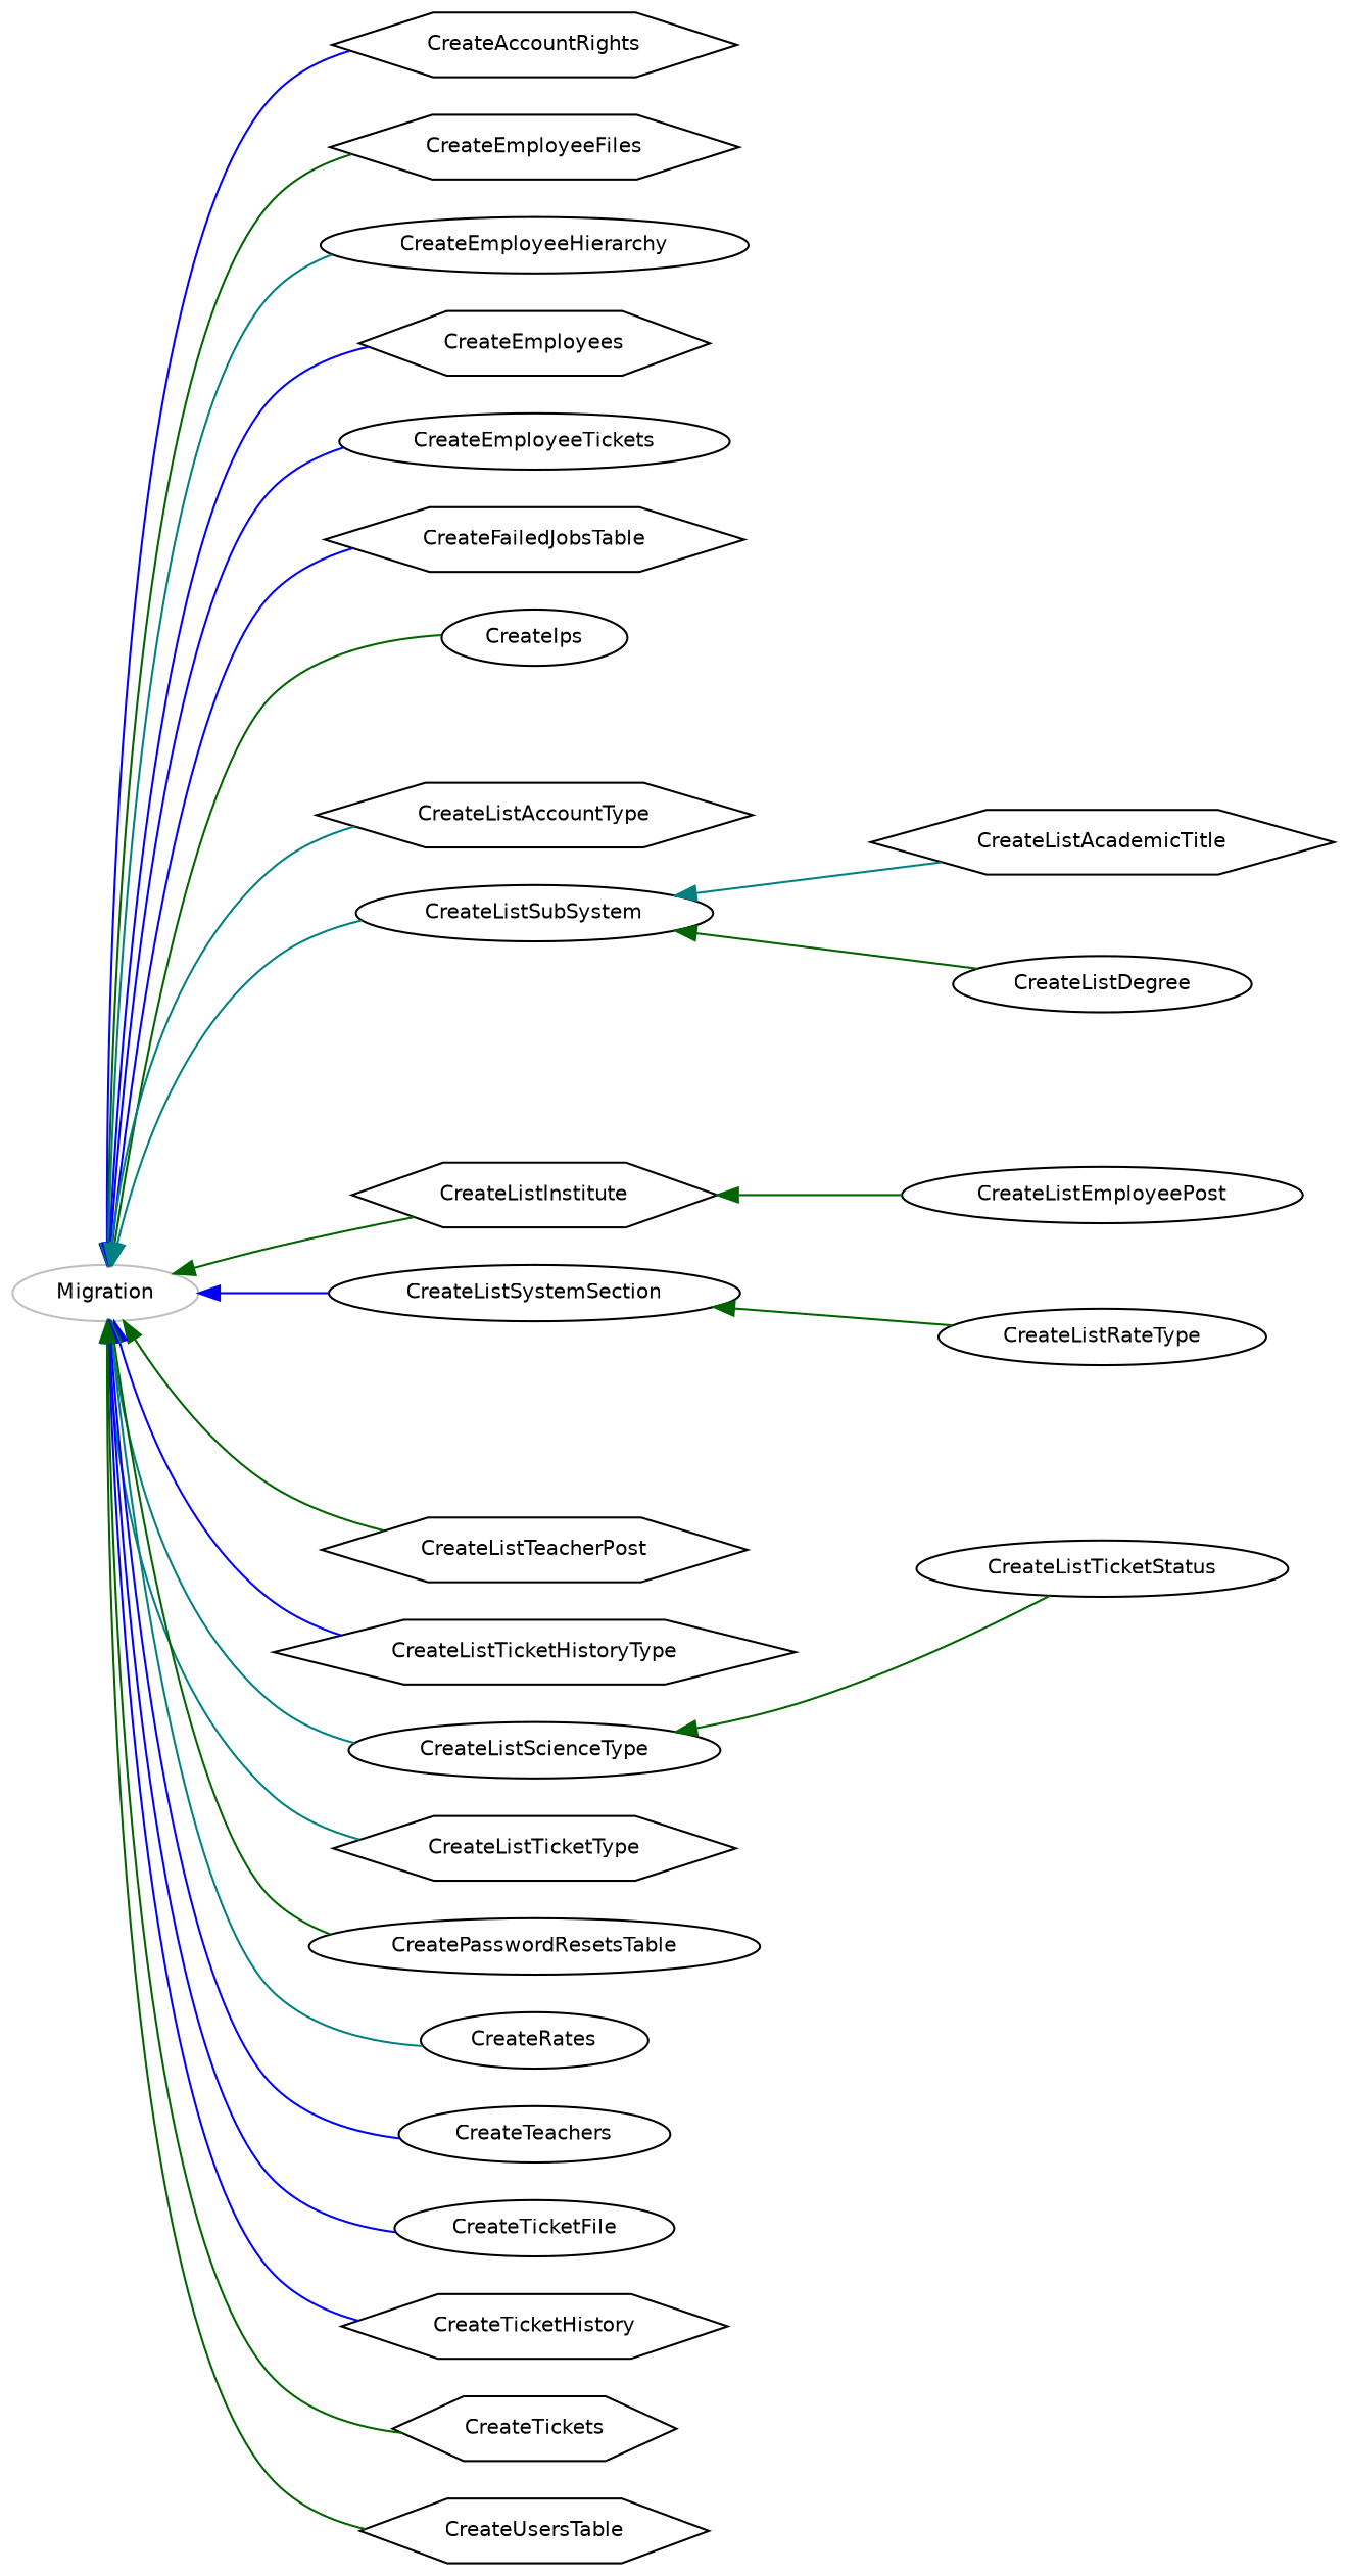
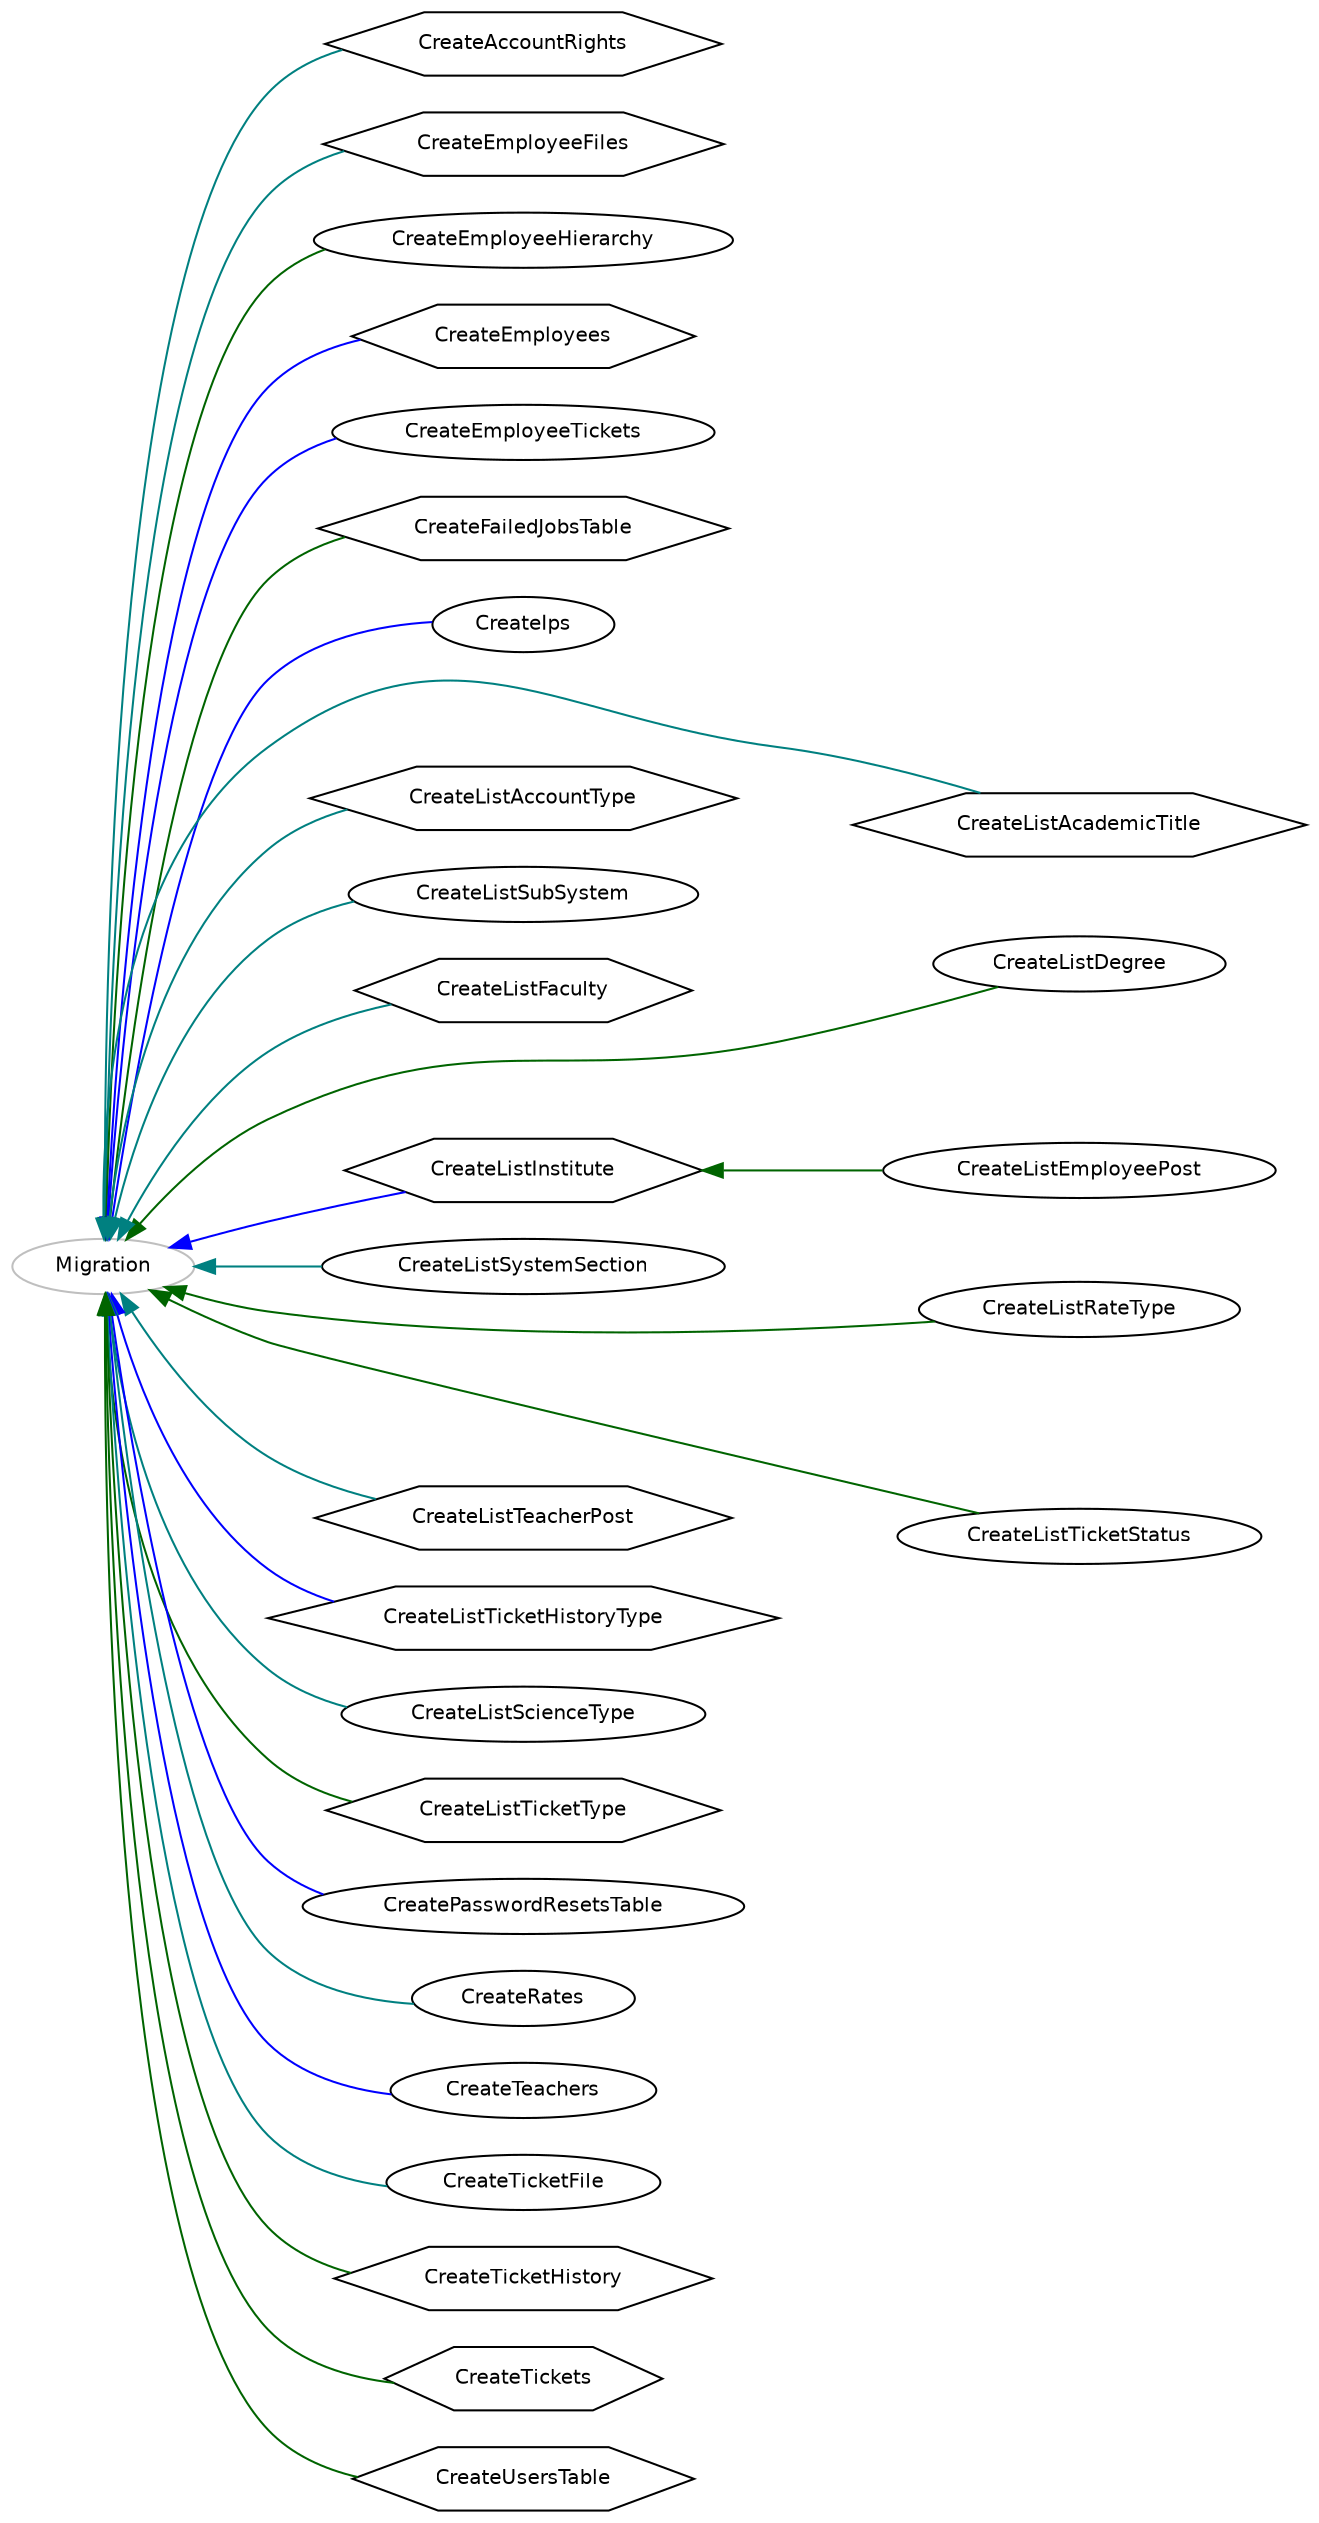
  digraph {
    rankdir=LR
    node [color=black fillcolor=white fontname=Helvetica fontsize=10 shape=ellipse style=filled]
    edge [color=teal dir=back fontname=Helvetica fontsize=10 labelfontname=Helvetica labelfontsize=10 style=solid]
    n1 [color=grey75 height=0.2 label=Migration width=0.4]
    n2 [height=0.2 label=CreateAccountRights shape=hexagon width=0.4]
    n3 [height=0.2 label=CreateEmployeeFiles shape=hexagon width=0.4]
    n4 [height=0.2 label=CreateEmployeeHierarchy width=0.4]
    n5 [height=0.2 label=CreateEmployees shape=hexagon width=0.4]
    n6 [height=0.2 label=CreateEmployeeTickets width=0.4]
    n7 [height=0.2 label=CreateFailedJobsTable shape=hexagon width=0.4]
    n8 [height=0.2 label=CreateIps width=0.4]
    n9 [height=0.2 label=CreateListAcademicTitle shape=hexagon width=0.4]
    n10 [height=0.2 label=CreateListAccountType shape=hexagon width=0.4]
    n11 [height=0.2 label=CreateListDegree width=0.4]
+   n12 [height=0.2 label=CreateListFaculty shape=hexagon width=0.4]
    n13 [height=0.2 label=CreateListInstitute shape=hexagon width=0.4]
    n14 [height=0.2 label=CreateListRateType width=0.4]
    n15 [height=0.2 label=CreateListScienceType width=0.4]
    n16 [height=0.2 label=CreateListSubSystem width=0.4]
    n17 [height=0.2 label=CreateListSystemSection width=0.4]
    n18 [height=0.2 label=CreateListTeacherPost shape=hexagon width=0.4]
    n19 [height=0.2 label=CreateListTicketHistoryType shape=hexagon width=0.4]
    n20 [height=0.2 label=CreateListTicketStatus width=0.4]
    n21 [height=0.2 label=CreateListTicketType shape=hexagon width=0.4]
    n22 [height=0.2 label=CreatePasswordResetsTable width=0.4]
    n23 [height=0.2 label=CreateRates width=0.4]
    n24 [height=0.2 label=CreateTeachers width=0.4]
    n25 [height=0.2 label=CreateTicketFile width=0.4]
    n26 [height=0.2 label=CreateTicketHistory shape=hexagon width=0.4]
    n27 [height=0.2 label=CreateTickets shape=hexagon width=0.4]
    n28 [height=0.2 label=CreateUsersTable shape=hexagon width=0.4]
    n29 [height=0.2 label=CreateListEmployeePost width=0.4]
-   n1 -> n2 [color=blue]
-   n1 -> n3 [color=darkgreen]
-   n1 -> n4
+   n1 -> n2
+   n1 -> n3
+   n1 -> n4 [color=darkgreen]
    n1 -> n5 [color=blue]
    n1 -> n6 [color=blue]
-   n1 -> n7 [color=blue]
-   n1 -> n8 [color=darkgreen]
-   n16 -> n9
+   n1 -> n7 [color=darkgreen]
+   n1 -> n8 [color=blue]
+   n1 -> n9
    n1 -> n10
-   n16 -> n11 [color=darkgreen]
-   n1 -> n13 [color=darkgreen]
-   n17 -> n14 [color=darkgreen]
+   n1 -> n11 [color=darkgreen]
+   n1 -> n12
+   n1 -> n13 [color=blue]
+   n1 -> n14 [color=darkgreen]
    n1 -> n15
    n1 -> n16
-   n1 -> n17 [color=blue]
-   n1 -> n18 [color=darkgreen]
+   n1 -> n17
+   n1 -> n18
    n1 -> n19 [color=blue]
-   n15 -> n20 [color=darkgreen]
-   n1 -> n21
-   n1 -> n22 [color=darkgreen]
+   n1 -> n20 [color=darkgreen]
+   n1 -> n21 [color=darkgreen]
+   n1 -> n22 [color=blue]
    n1 -> n23
    n1 -> n24 [color=blue]
-   n1 -> n25 [color=blue]
-   n1 -> n26 [color=blue]
+   n1 -> n25
+   n1 -> n26 [color=darkgreen]
    n1 -> n27 [color=darkgreen]
    n1 -> n28 [color=darkgreen]
    n13 -> n29 [color=darkgreen]
  }
